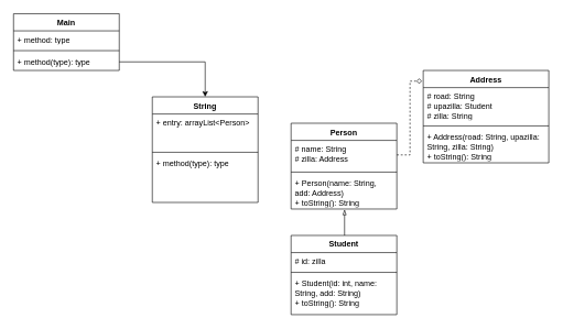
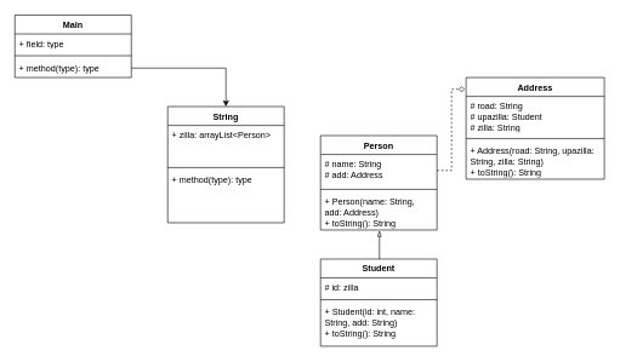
  <mxCell id="0" />
  <mxCell id="1" parent="0" />
  <mxCell id="2" value="Address" style="swimlane;fontStyle=1;align=center;verticalAlign=top;childLayout=stackLayout;horizontal=1;startSize=26;horizontalStack=0;resizeParent=1;resizeParentMax=0;resizeLast=0;collapsible=1;marginBottom=0;whiteSpace=wrap;html=1;" vertex="1" parent="1"><mxGeometry x="640" y="106" width="190" height="140" as="geometry" /></mxCell>
  <mxCell id="3" value="# road: String&lt;div&gt;# upazilla: Student&lt;/div&gt;&lt;div&gt;# zilla: String&lt;/div&gt;" style="text;strokeColor=none;fillColor=none;align=left;verticalAlign=top;spacingLeft=4;spacingRight=4;overflow=hidden;rotatable=0;points=[[0,0.5],[1,0.5]];portConstraint=eastwest;whiteSpace=wrap;html=1;" vertex="1" parent="2"><mxGeometry y="26" width="190" height="54" as="geometry" /></mxCell>
  <mxCell id="4" value="" style="line;strokeWidth=1;fillColor=none;align=left;verticalAlign=middle;spacingTop=-1;spacingLeft=3;spacingRight=3;rotatable=0;labelPosition=right;points=[];portConstraint=eastwest;strokeColor=inherit;" vertex="1" parent="2"><mxGeometry y="80" width="190" height="8" as="geometry" /></mxCell>
  <mxCell id="5" value="+ Address(road: String, upazilla: String, zilla: String)&lt;div&gt;+ toString(): String&lt;/div&gt;" style="text;strokeColor=none;fillColor=none;align=left;verticalAlign=top;spacingLeft=4;spacingRight=4;overflow=hidden;rotatable=0;points=[[0,0.5],[1,0.5]];portConstraint=eastwest;whiteSpace=wrap;html=1;" vertex="1" parent="2"><mxGeometry y="88" width="190" height="52" as="geometry" /></mxCell>
  <mxCell id="6" value="Person" style="swimlane;fontStyle=1;align=center;verticalAlign=top;childLayout=stackLayout;horizontal=1;startSize=26;horizontalStack=0;resizeParent=1;resizeParentMax=0;resizeLast=0;collapsible=1;marginBottom=0;whiteSpace=wrap;html=1;" vertex="1" parent="1"><mxGeometry x="440" y="186" width="160" height="130" as="geometry" /></mxCell>
- <mxCell id="7" value="# name: String&lt;div&gt;# zilla: Address&lt;/div&gt;" style="text;strokeColor=none;fillColor=none;align=left;verticalAlign=top;spacingLeft=4;spacingRight=4;overflow=hidden;rotatable=0;points=[[0,0.5],[1,0.5]];portConstraint=eastwest;whiteSpace=wrap;html=1;" vertex="1" parent="6"><mxGeometry y="26" width="160" height="44" as="geometry" /></mxCell>
+ <mxCell id="7" value="# name: String&lt;div&gt;# add: Address&lt;/div&gt;" style="text;strokeColor=none;fillColor=none;align=left;verticalAlign=top;spacingLeft=4;spacingRight=4;overflow=hidden;rotatable=0;points=[[0,0.5],[1,0.5]];portConstraint=eastwest;whiteSpace=wrap;html=1;" vertex="1" parent="6"><mxGeometry y="26" width="160" height="44" as="geometry" /></mxCell>
  <mxCell id="8" value="" style="line;strokeWidth=1;fillColor=none;align=left;verticalAlign=middle;spacingTop=-1;spacingLeft=3;spacingRight=3;rotatable=0;labelPosition=right;points=[];portConstraint=eastwest;strokeColor=inherit;" vertex="1" parent="6"><mxGeometry y="70" width="160" height="8" as="geometry" /></mxCell>
  <mxCell id="9" value="+ Person(name: String, add: Address)&lt;div&gt;+ toString(): String&lt;/div&gt;" style="text;strokeColor=none;fillColor=none;align=left;verticalAlign=top;spacingLeft=4;spacingRight=4;overflow=hidden;rotatable=0;points=[[0,0.5],[1,0.5]];portConstraint=eastwest;whiteSpace=wrap;html=1;" vertex="1" parent="6"><mxGeometry y="78" width="160" height="52" as="geometry" /></mxCell>
  <mxCell id="10" value="Student" style="swimlane;fontStyle=1;align=center;verticalAlign=top;childLayout=stackLayout;horizontal=1;startSize=26;horizontalStack=0;resizeParent=1;resizeParentMax=0;resizeLast=0;collapsible=1;marginBottom=0;whiteSpace=wrap;html=1;" vertex="1" parent="1"><mxGeometry x="440" y="356" width="160" height="120" as="geometry" /></mxCell>
  <mxCell id="11" value="# id: zilla" style="text;strokeColor=none;fillColor=none;align=left;verticalAlign=top;spacingLeft=4;spacingRight=4;overflow=hidden;rotatable=0;points=[[0,0.5],[1,0.5]];portConstraint=eastwest;whiteSpace=wrap;html=1;" vertex="1" parent="10"><mxGeometry y="26" width="160" height="26" as="geometry" /></mxCell>
  <mxCell id="12" value="" style="line;strokeWidth=1;fillColor=none;align=left;verticalAlign=middle;spacingTop=-1;spacingLeft=3;spacingRight=3;rotatable=0;labelPosition=right;points=[];portConstraint=eastwest;strokeColor=inherit;" vertex="1" parent="10"><mxGeometry y="52" width="160" height="8" as="geometry" /></mxCell>
  <mxCell id="13" value="+ Student(id: int, name: String, add: String)&lt;div&gt;+ toString(): String&amp;nbsp;&lt;/div&gt;" style="text;strokeColor=none;fillColor=none;align=left;verticalAlign=top;spacingLeft=4;spacingRight=4;overflow=hidden;rotatable=0;points=[[0,0.5],[1,0.5]];portConstraint=eastwest;whiteSpace=wrap;html=1;" vertex="1" parent="10"><mxGeometry y="60" width="160" height="60" as="geometry" /></mxCell>
  <mxCell id="14" value="Main" style="swimlane;fontStyle=1;align=center;verticalAlign=top;childLayout=stackLayout;horizontal=1;startSize=26;horizontalStack=0;resizeParent=1;resizeParentMax=0;resizeLast=0;collapsible=1;marginBottom=0;whiteSpace=wrap;html=1;" vertex="1" parent="1"><mxGeometry x="20" y="20" width="160" height="86" as="geometry" /></mxCell>
- <mxCell id="15" value="+ method: type" style="text;strokeColor=none;fillColor=none;align=left;verticalAlign=top;spacingLeft=4;spacingRight=4;overflow=hidden;rotatable=0;points=[[0,0.5],[1,0.5]];portConstraint=eastwest;whiteSpace=wrap;html=1;" vertex="1" parent="14"><mxGeometry y="26" width="160" height="26" as="geometry" /></mxCell>
+ <mxCell id="15" value="+ field: type" style="text;strokeColor=none;fillColor=none;align=left;verticalAlign=top;spacingLeft=4;spacingRight=4;overflow=hidden;rotatable=0;points=[[0,0.5],[1,0.5]];portConstraint=eastwest;whiteSpace=wrap;html=1;" vertex="1" parent="14"><mxGeometry y="26" width="160" height="26" as="geometry" /></mxCell>
  <mxCell id="16" value="" style="line;strokeWidth=1;fillColor=none;align=left;verticalAlign=middle;spacingTop=-1;spacingLeft=3;spacingRight=3;rotatable=0;labelPosition=right;points=[];portConstraint=eastwest;strokeColor=inherit;" vertex="1" parent="14"><mxGeometry y="52" width="160" height="8" as="geometry" /></mxCell>
  <mxCell id="17" value="+ method(type): type" style="text;strokeColor=none;fillColor=none;align=left;verticalAlign=top;spacingLeft=4;spacingRight=4;overflow=hidden;rotatable=0;points=[[0,0.5],[1,0.5]];portConstraint=eastwest;whiteSpace=wrap;html=1;" vertex="1" parent="14"><mxGeometry y="60" width="160" height="26" as="geometry" /></mxCell>
  <mxCell id="18" value="String" style="swimlane;fontStyle=1;align=center;verticalAlign=top;childLayout=stackLayout;horizontal=1;startSize=26;horizontalStack=0;resizeParent=1;resizeParentMax=0;resizeLast=0;collapsible=1;marginBottom=0;whiteSpace=wrap;html=1;" vertex="1" parent="1"><mxGeometry x="230" y="146" width="160" height="160" as="geometry" /></mxCell>
- <mxCell id="19" value="+ entry: arrayList&amp;lt;Person&amp;gt;" style="text;strokeColor=none;fillColor=none;align=left;verticalAlign=top;spacingLeft=4;spacingRight=4;overflow=hidden;rotatable=0;points=[[0,0.5],[1,0.5]];portConstraint=eastwest;whiteSpace=wrap;html=1;" vertex="1" parent="18"><mxGeometry y="26" width="160" height="54" as="geometry" /></mxCell>
+ <mxCell id="19" value="+ zilla: arrayList&amp;lt;Person&amp;gt;" style="text;strokeColor=none;fillColor=none;align=left;verticalAlign=top;spacingLeft=4;spacingRight=4;overflow=hidden;rotatable=0;points=[[0,0.5],[1,0.5]];portConstraint=eastwest;whiteSpace=wrap;html=1;" vertex="1" parent="18"><mxGeometry y="26" width="160" height="54" as="geometry" /></mxCell>
  <mxCell id="20" value="" style="line;strokeWidth=1;fillColor=none;align=left;verticalAlign=middle;spacingTop=-1;spacingLeft=3;spacingRight=3;rotatable=0;labelPosition=right;points=[];portConstraint=eastwest;strokeColor=inherit;" vertex="1" parent="18"><mxGeometry y="80" width="160" height="8" as="geometry" /></mxCell>
  <mxCell id="21" value="+ method(type): type" style="text;strokeColor=none;fillColor=none;align=left;verticalAlign=top;spacingLeft=4;spacingRight=4;overflow=hidden;rotatable=0;points=[[0,0.5],[1,0.5]];portConstraint=eastwest;whiteSpace=wrap;html=1;" vertex="1" parent="18"><mxGeometry y="88" width="160" height="72" as="geometry" /></mxCell>
  <mxCell id="22" style="edgeStyle=orthogonalEdgeStyle;rounded=0;orthogonalLoop=1;jettySize=auto;html=1;entryX=0.506;entryY=1.014;entryDx=0;entryDy=0;entryPerimeter=0;endArrow=blockThin;endFill=0;strokeWidth=1;" edge="1" parent="1" source="10" target="9"><mxGeometry relative="1" as="geometry"><Array as="points"><mxPoint x="520" y="317" /></Array></mxGeometry></mxCell>
  <mxCell id="23" style="edgeStyle=orthogonalEdgeStyle;rounded=0;orthogonalLoop=1;jettySize=auto;html=1;entryX=-0.01;entryY=0.116;entryDx=0;entryDy=0;entryPerimeter=0;endArrow=diamond;endFill=0;dashed=1;" edge="1" parent="1" source="7" target="2"><mxGeometry relative="1" as="geometry" /></mxCell>
  <mxCell id="24" style="edgeStyle=orthogonalEdgeStyle;rounded=0;orthogonalLoop=1;jettySize=auto;html=1;entryX=0.5;entryY=0;entryDx=0;entryDy=0;" edge="1" parent="1" source="17" target="18"><mxGeometry relative="1" as="geometry" /></mxCell>
